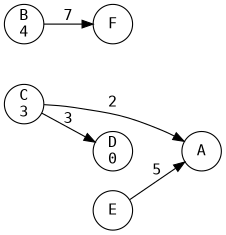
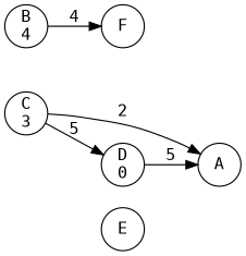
  digraph {
    fontname="DejaVu Sans Mono"
    rankdir=LR
    node [fixedsize=true fontname="DejaVu Sans Mono" shape=circle]
    edge [fontname="DejaVu Sans Mono"]
    n1 [label="A\n" width=0.5]
    n2 [label="B\n4" width=0.5]
    n3 [label="F\n" width=0.5]
    n4 [label="C\n3" width=0.5]
    n5 [label="D\n0" width=0.5]
    n6 [label="E\n" width=0.5]
-   n2 -> n3 [label=7]
+   n2 -> n3 [label=4]
    n4 -> n1 [label=2]
-   n4 -> n5 [label=3]
-   n6 -> n1 [label=5]
+   n4 -> n5 [label=5]
+   n5 -> n1 [label=5]
  }
